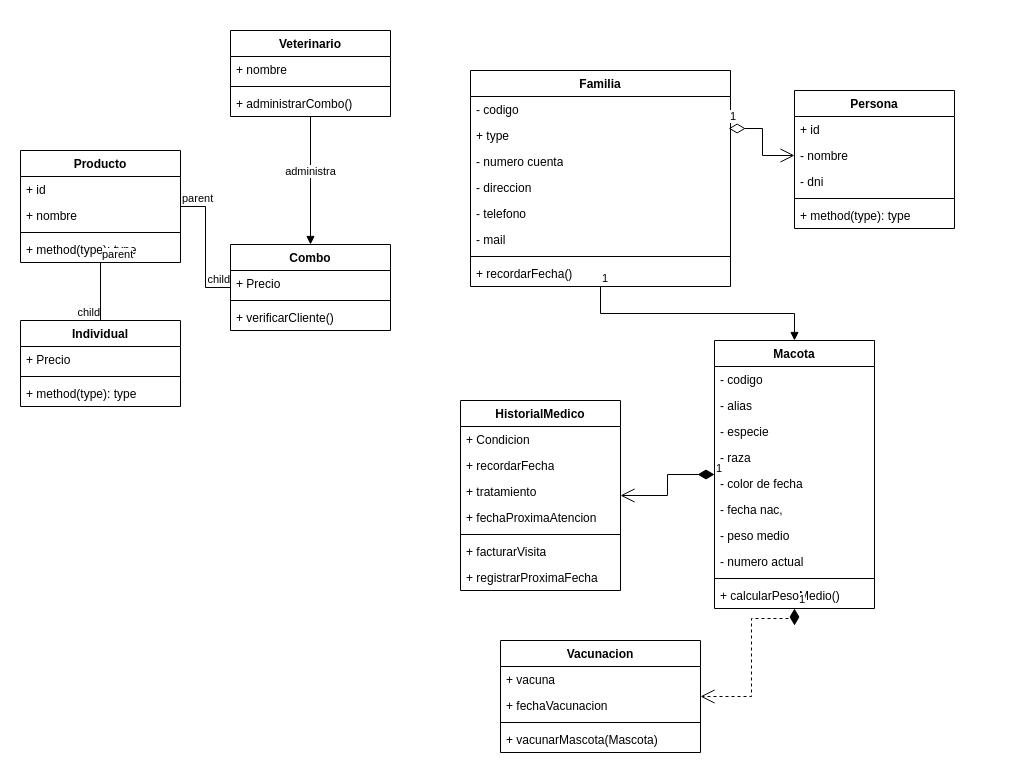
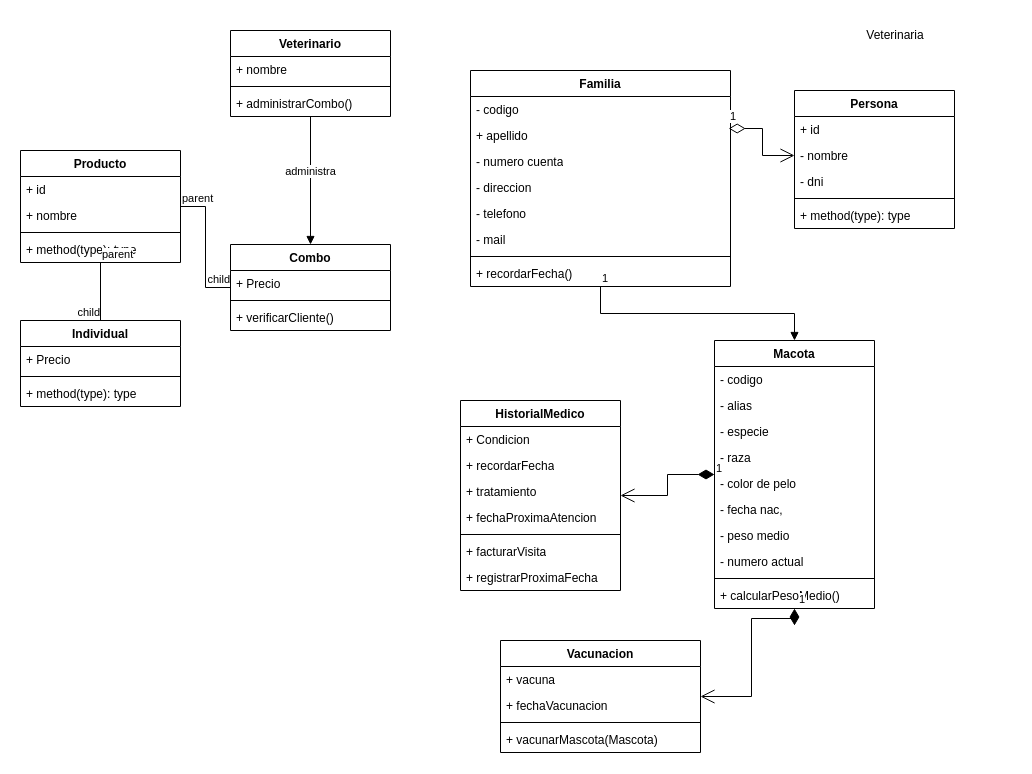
  <mxCell id="0" />
  <mxCell id="1" parent="0" />
+ <mxCell id="2" value="Veterinaria" style="text;html=1;align=center;verticalAlign=middle;whiteSpace=wrap;rounded=0;" vertex="1" parent="1"><mxGeometry x="780" y="20" width="230" height="30" as="geometry" /></mxCell>
  <mxCell id="3" value="Familia" style="swimlane;fontStyle=1;align=center;verticalAlign=top;childLayout=stackLayout;horizontal=1;startSize=26;horizontalStack=0;resizeParent=1;resizeParentMax=0;resizeLast=0;collapsible=1;marginBottom=0;whiteSpace=wrap;html=1;" vertex="1" parent="1"><mxGeometry x="470" y="70" width="260" height="216" as="geometry" /></mxCell>
  <mxCell id="4" value="- codigo" style="text;strokeColor=none;fillColor=none;align=left;verticalAlign=top;spacingLeft=4;spacingRight=4;overflow=hidden;rotatable=0;points=[[0,0.5],[1,0.5]];portConstraint=eastwest;whiteSpace=wrap;html=1;" vertex="1" parent="3"><mxGeometry y="26" width="260" height="26" as="geometry" /></mxCell>
- <mxCell id="5" value="+ type" style="text;strokeColor=none;fillColor=none;align=left;verticalAlign=top;spacingLeft=4;spacingRight=4;overflow=hidden;rotatable=0;points=[[0,0.5],[1,0.5]];portConstraint=eastwest;whiteSpace=wrap;html=1;" vertex="1" parent="3"><mxGeometry y="52" width="260" height="26" as="geometry" /></mxCell>
+ <mxCell id="5" value="+ apellido" style="text;strokeColor=none;fillColor=none;align=left;verticalAlign=top;spacingLeft=4;spacingRight=4;overflow=hidden;rotatable=0;points=[[0,0.5],[1,0.5]];portConstraint=eastwest;whiteSpace=wrap;html=1;" vertex="1" parent="3"><mxGeometry y="52" width="260" height="26" as="geometry" /></mxCell>
  <mxCell id="6" value="- numero cuenta" style="text;strokeColor=none;fillColor=none;align=left;verticalAlign=top;spacingLeft=4;spacingRight=4;overflow=hidden;rotatable=0;points=[[0,0.5],[1,0.5]];portConstraint=eastwest;whiteSpace=wrap;html=1;" vertex="1" parent="3"><mxGeometry y="78" width="260" height="26" as="geometry" /></mxCell>
  <mxCell id="7" value="- direccion" style="text;strokeColor=none;fillColor=none;align=left;verticalAlign=top;spacingLeft=4;spacingRight=4;overflow=hidden;rotatable=0;points=[[0,0.5],[1,0.5]];portConstraint=eastwest;whiteSpace=wrap;html=1;" vertex="1" parent="3"><mxGeometry y="104" width="260" height="26" as="geometry" /></mxCell>
  <mxCell id="8" value="- telefono&lt;span style=&quot;color: rgba(0, 0, 0, 0); font-family: monospace; font-size: 0px; text-wrap: nowrap;&quot;&gt;%3CmxGraphModel%3E%3Croot%3E%3CmxCell%20id%3D%220%22%2F%3E%3CmxCell%20id%3D%221%22%20parent%3D%220%22%2F%3E%3CmxCell%20id%3D%222%22%20value%3D%22-%20numero%20cuenta%22%20style%3D%22text%3BstrokeColor%3Dnone%3BfillColor%3Dnone%3Balign%3Dleft%3BverticalAlign%3Dtop%3BspacingLeft%3D4%3BspacingRight%3D4%3Boverflow%3Dhidden%3Brotatable%3D0%3Bpoints%3D%5B%5B0%2C0.5%5D%2C%5B1%2C0.5%5D%5D%3BportConstraint%3Deastwest%3BwhiteSpace%3Dwrap%3Bhtml%3D1%3B%22%20vertex%3D%221%22%20parent%3D%221%22%3E%3CmxGeometry%20x%3D%2210%22%20y%3D%22148%22%20width%3D%22260%22%20height%3D%2226%22%20as%3D%22geometry%22%2F%3E%3C%2FmxCell%3E%3C%2Froot%3E%3C%2FmxGraphModel%3E&lt;/span&gt;" style="text;strokeColor=none;fillColor=none;align=left;verticalAlign=top;spacingLeft=4;spacingRight=4;overflow=hidden;rotatable=0;points=[[0,0.5],[1,0.5]];portConstraint=eastwest;whiteSpace=wrap;html=1;" vertex="1" parent="3"><mxGeometry y="130" width="260" height="26" as="geometry" /></mxCell>
  <mxCell id="9" value="- mail" style="text;strokeColor=none;fillColor=none;align=left;verticalAlign=top;spacingLeft=4;spacingRight=4;overflow=hidden;rotatable=0;points=[[0,0.5],[1,0.5]];portConstraint=eastwest;whiteSpace=wrap;html=1;" vertex="1" parent="3"><mxGeometry y="156" width="260" height="26" as="geometry" /></mxCell>
  <mxCell id="10" value="" style="line;strokeWidth=1;fillColor=none;align=left;verticalAlign=middle;spacingTop=-1;spacingLeft=3;spacingRight=3;rotatable=0;labelPosition=right;points=[];portConstraint=eastwest;strokeColor=inherit;" vertex="1" parent="3"><mxGeometry y="182" width="260" height="8" as="geometry" /></mxCell>
  <mxCell id="11" value="+ recordarFecha()" style="text;strokeColor=none;fillColor=none;align=left;verticalAlign=top;spacingLeft=4;spacingRight=4;overflow=hidden;rotatable=0;points=[[0,0.5],[1,0.5]];portConstraint=eastwest;whiteSpace=wrap;html=1;" vertex="1" parent="3"><mxGeometry y="190" width="260" height="26" as="geometry" /></mxCell>
  <mxCell id="12" value="Persona" style="swimlane;fontStyle=1;align=center;verticalAlign=top;childLayout=stackLayout;horizontal=1;startSize=26;horizontalStack=0;resizeParent=1;resizeParentMax=0;resizeLast=0;collapsible=1;marginBottom=0;whiteSpace=wrap;html=1;" vertex="1" parent="1"><mxGeometry x="794" y="90" width="160" height="138" as="geometry" /></mxCell>
  <mxCell id="13" value="+ id" style="text;strokeColor=none;fillColor=none;align=left;verticalAlign=top;spacingLeft=4;spacingRight=4;overflow=hidden;rotatable=0;points=[[0,0.5],[1,0.5]];portConstraint=eastwest;whiteSpace=wrap;html=1;" vertex="1" parent="12"><mxGeometry y="26" width="160" height="26" as="geometry" /></mxCell>
  <mxCell id="14" value="- nombre" style="text;strokeColor=none;fillColor=none;align=left;verticalAlign=top;spacingLeft=4;spacingRight=4;overflow=hidden;rotatable=0;points=[[0,0.5],[1,0.5]];portConstraint=eastwest;whiteSpace=wrap;html=1;" vertex="1" parent="12"><mxGeometry y="52" width="160" height="26" as="geometry" /></mxCell>
  <mxCell id="15" value="- dni" style="text;strokeColor=none;fillColor=none;align=left;verticalAlign=top;spacingLeft=4;spacingRight=4;overflow=hidden;rotatable=0;points=[[0,0.5],[1,0.5]];portConstraint=eastwest;whiteSpace=wrap;html=1;" vertex="1" parent="12"><mxGeometry y="78" width="160" height="26" as="geometry" /></mxCell>
  <mxCell id="16" value="" style="line;strokeWidth=1;fillColor=none;align=left;verticalAlign=middle;spacingTop=-1;spacingLeft=3;spacingRight=3;rotatable=0;labelPosition=right;points=[];portConstraint=eastwest;strokeColor=inherit;" vertex="1" parent="12"><mxGeometry y="104" width="160" height="8" as="geometry" /></mxCell>
  <mxCell id="17" value="+ method(type): type" style="text;strokeColor=none;fillColor=none;align=left;verticalAlign=top;spacingLeft=4;spacingRight=4;overflow=hidden;rotatable=0;points=[[0,0.5],[1,0.5]];portConstraint=eastwest;whiteSpace=wrap;html=1;" vertex="1" parent="12"><mxGeometry y="112" width="160" height="26" as="geometry" /></mxCell>
  <mxCell id="18" value="1" style="endArrow=open;html=1;endSize=12;startArrow=diamondThin;startSize=14;startFill=0;edgeStyle=orthogonalEdgeStyle;align=left;verticalAlign=bottom;rounded=0;exitX=0.993;exitY=0.231;exitDx=0;exitDy=0;exitPerimeter=0;entryX=0;entryY=0.5;entryDx=0;entryDy=0;" edge="1" parent="1" source="5" target="14"><mxGeometry x="-1" y="3" relative="1" as="geometry"><mxPoint x="640" y="270" as="sourcePoint" /><mxPoint x="800" y="270" as="targetPoint" /></mxGeometry></mxCell>
  <mxCell id="19" value="Macota" style="swimlane;fontStyle=1;align=center;verticalAlign=top;childLayout=stackLayout;horizontal=1;startSize=26;horizontalStack=0;resizeParent=1;resizeParentMax=0;resizeLast=0;collapsible=1;marginBottom=0;whiteSpace=wrap;html=1;" vertex="1" parent="1"><mxGeometry x="714" y="340" width="160" height="268" as="geometry" /></mxCell>
  <mxCell id="20" value="- codigo" style="text;strokeColor=none;fillColor=none;align=left;verticalAlign=top;spacingLeft=4;spacingRight=4;overflow=hidden;rotatable=0;points=[[0,0.5],[1,0.5]];portConstraint=eastwest;whiteSpace=wrap;html=1;" vertex="1" parent="19"><mxGeometry y="26" width="160" height="26" as="geometry" /></mxCell>
  <mxCell id="21" value="- alias" style="text;strokeColor=none;fillColor=none;align=left;verticalAlign=top;spacingLeft=4;spacingRight=4;overflow=hidden;rotatable=0;points=[[0,0.5],[1,0.5]];portConstraint=eastwest;whiteSpace=wrap;html=1;" vertex="1" parent="19"><mxGeometry y="52" width="160" height="26" as="geometry" /></mxCell>
  <mxCell id="22" value="- especie" style="text;strokeColor=none;fillColor=none;align=left;verticalAlign=top;spacingLeft=4;spacingRight=4;overflow=hidden;rotatable=0;points=[[0,0.5],[1,0.5]];portConstraint=eastwest;whiteSpace=wrap;html=1;" vertex="1" parent="19"><mxGeometry y="78" width="160" height="26" as="geometry" /></mxCell>
  <mxCell id="23" value="- raza" style="text;strokeColor=none;fillColor=none;align=left;verticalAlign=top;spacingLeft=4;spacingRight=4;overflow=hidden;rotatable=0;points=[[0,0.5],[1,0.5]];portConstraint=eastwest;whiteSpace=wrap;html=1;" vertex="1" parent="19"><mxGeometry y="104" width="160" height="26" as="geometry" /></mxCell>
- <mxCell id="24" value="- color de fecha" style="text;strokeColor=none;fillColor=none;align=left;verticalAlign=top;spacingLeft=4;spacingRight=4;overflow=hidden;rotatable=0;points=[[0,0.5],[1,0.5]];portConstraint=eastwest;whiteSpace=wrap;html=1;" vertex="1" parent="19"><mxGeometry y="130" width="160" height="26" as="geometry" /></mxCell>
+ <mxCell id="24" value="- color de pelo" style="text;strokeColor=none;fillColor=none;align=left;verticalAlign=top;spacingLeft=4;spacingRight=4;overflow=hidden;rotatable=0;points=[[0,0.5],[1,0.5]];portConstraint=eastwest;whiteSpace=wrap;html=1;" vertex="1" parent="19"><mxGeometry y="130" width="160" height="26" as="geometry" /></mxCell>
  <mxCell id="25" value="- fecha nac," style="text;strokeColor=none;fillColor=none;align=left;verticalAlign=top;spacingLeft=4;spacingRight=4;overflow=hidden;rotatable=0;points=[[0,0.5],[1,0.5]];portConstraint=eastwest;whiteSpace=wrap;html=1;" vertex="1" parent="19"><mxGeometry y="156" width="160" height="26" as="geometry" /></mxCell>
  <mxCell id="26" value="- peso medio" style="text;strokeColor=none;fillColor=none;align=left;verticalAlign=top;spacingLeft=4;spacingRight=4;overflow=hidden;rotatable=0;points=[[0,0.5],[1,0.5]];portConstraint=eastwest;whiteSpace=wrap;html=1;" vertex="1" parent="19"><mxGeometry y="182" width="160" height="26" as="geometry" /></mxCell>
  <mxCell id="27" value="- numero actual" style="text;strokeColor=none;fillColor=none;align=left;verticalAlign=top;spacingLeft=4;spacingRight=4;overflow=hidden;rotatable=0;points=[[0,0.5],[1,0.5]];portConstraint=eastwest;whiteSpace=wrap;html=1;" vertex="1" parent="19"><mxGeometry y="208" width="160" height="26" as="geometry" /></mxCell>
  <mxCell id="28" value="" style="line;strokeWidth=1;fillColor=none;align=left;verticalAlign=middle;spacingTop=-1;spacingLeft=3;spacingRight=3;rotatable=0;labelPosition=right;points=[];portConstraint=eastwest;strokeColor=inherit;" vertex="1" parent="19"><mxGeometry y="234" width="160" height="8" as="geometry" /></mxCell>
  <mxCell id="29" value="+ calcularPesoMedio()" style="text;strokeColor=none;fillColor=none;align=left;verticalAlign=top;spacingLeft=4;spacingRight=4;overflow=hidden;rotatable=0;points=[[0,0.5],[1,0.5]];portConstraint=eastwest;whiteSpace=wrap;html=1;" vertex="1" parent="19"><mxGeometry y="242" width="160" height="26" as="geometry" /></mxCell>
  <mxCell id="30" value="HistorialMedico" style="swimlane;fontStyle=1;align=center;verticalAlign=top;childLayout=stackLayout;horizontal=1;startSize=26;horizontalStack=0;resizeParent=1;resizeParentMax=0;resizeLast=0;collapsible=1;marginBottom=0;whiteSpace=wrap;html=1;" vertex="1" parent="1"><mxGeometry y="400" width="160" height="190" as="geometry" x="460" /></mxCell>
  <mxCell id="31" value="+ Condicion" style="text;strokeColor=none;fillColor=none;align=left;verticalAlign=top;spacingLeft=4;spacingRight=4;overflow=hidden;rotatable=0;points=[[0,0.5],[1,0.5]];portConstraint=eastwest;whiteSpace=wrap;html=1;" vertex="1" parent="30"><mxGeometry y="26" width="160" height="26" as="geometry" /></mxCell>
  <mxCell id="32" value="+ recordarFecha" style="text;strokeColor=none;fillColor=none;align=left;verticalAlign=top;spacingLeft=4;spacingRight=4;overflow=hidden;rotatable=0;points=[[0,0.5],[1,0.5]];portConstraint=eastwest;whiteSpace=wrap;html=1;" vertex="1" parent="30"><mxGeometry y="52" width="160" height="26" as="geometry" /></mxCell>
  <mxCell id="33" value="+ tratamiento" style="text;strokeColor=none;fillColor=none;align=left;verticalAlign=top;spacingLeft=4;spacingRight=4;overflow=hidden;rotatable=0;points=[[0,0.5],[1,0.5]];portConstraint=eastwest;whiteSpace=wrap;html=1;" vertex="1" parent="30"><mxGeometry y="78" width="160" height="26" as="geometry" /></mxCell>
  <mxCell id="34" value="+ fechaProximaAtencion" style="text;strokeColor=none;fillColor=none;align=left;verticalAlign=top;spacingLeft=4;spacingRight=4;overflow=hidden;rotatable=0;points=[[0,0.5],[1,0.5]];portConstraint=eastwest;whiteSpace=wrap;html=1;" vertex="1" parent="30"><mxGeometry y="104" width="160" height="26" as="geometry" /></mxCell>
  <mxCell id="35" value="" style="line;strokeWidth=1;fillColor=none;align=left;verticalAlign=middle;spacingTop=-1;spacingLeft=3;spacingRight=3;rotatable=0;labelPosition=right;points=[];portConstraint=eastwest;strokeColor=inherit;" vertex="1" parent="30"><mxGeometry y="130" width="160" height="8" as="geometry" /></mxCell>
  <mxCell id="36" value="+ facturarVisita" style="text;strokeColor=none;fillColor=none;align=left;verticalAlign=top;spacingLeft=4;spacingRight=4;overflow=hidden;rotatable=0;points=[[0,0.5],[1,0.5]];portConstraint=eastwest;whiteSpace=wrap;html=1;" vertex="1" parent="30"><mxGeometry y="138" width="160" height="26" as="geometry" /></mxCell>
  <mxCell id="37" value="+ registrarProximaFecha" style="text;strokeColor=none;fillColor=none;align=left;verticalAlign=top;spacingLeft=4;spacingRight=4;overflow=hidden;rotatable=0;points=[[0,0.5],[1,0.5]];portConstraint=eastwest;whiteSpace=wrap;html=1;" vertex="1" parent="30"><mxGeometry y="164" width="160" height="26" as="geometry" /></mxCell>
  <mxCell id="38" value="Vacunacion" style="swimlane;fontStyle=1;align=center;verticalAlign=top;childLayout=stackLayout;horizontal=1;startSize=26;horizontalStack=0;resizeParent=1;resizeParentMax=0;resizeLast=0;collapsible=1;marginBottom=0;whiteSpace=wrap;html=1;" vertex="1" parent="1"><mxGeometry x="500" y="640" width="200" height="112" as="geometry" /></mxCell>
  <mxCell id="39" value="+ vacuna" style="text;strokeColor=none;fillColor=none;align=left;verticalAlign=top;spacingLeft=4;spacingRight=4;overflow=hidden;rotatable=0;points=[[0,0.5],[1,0.5]];portConstraint=eastwest;whiteSpace=wrap;html=1;" vertex="1" parent="38"><mxGeometry y="26" width="200" height="26" as="geometry" /></mxCell>
  <mxCell id="40" value="+ fechaVacunacion" style="text;strokeColor=none;fillColor=none;align=left;verticalAlign=top;spacingLeft=4;spacingRight=4;overflow=hidden;rotatable=0;points=[[0,0.5],[1,0.5]];portConstraint=eastwest;whiteSpace=wrap;html=1;" vertex="1" parent="38"><mxGeometry y="52" width="200" height="26" as="geometry" /></mxCell>
  <mxCell id="41" value="" style="line;strokeWidth=1;fillColor=none;align=left;verticalAlign=middle;spacingTop=-1;spacingLeft=3;spacingRight=3;rotatable=0;labelPosition=right;points=[];portConstraint=eastwest;strokeColor=inherit;" vertex="1" parent="38"><mxGeometry y="78" width="200" height="8" as="geometry" /></mxCell>
  <mxCell id="42" value="+ vacunarMascota(Mascota)" style="text;strokeColor=none;fillColor=none;align=left;verticalAlign=top;spacingLeft=4;spacingRight=4;overflow=hidden;rotatable=0;points=[[0,0.5],[1,0.5]];portConstraint=eastwest;whiteSpace=wrap;html=1;" vertex="1" parent="38"><mxGeometry y="86" width="200" height="26" as="geometry" /></mxCell>
  <mxCell id="43" value="Producto" style="swimlane;fontStyle=1;align=center;verticalAlign=top;childLayout=stackLayout;horizontal=1;startSize=26;horizontalStack=0;resizeParent=1;resizeParentMax=0;resizeLast=0;collapsible=1;marginBottom=0;whiteSpace=wrap;html=1;" vertex="1" parent="1"><mxGeometry x="20" y="150" width="160" height="112" as="geometry" /></mxCell>
  <mxCell id="44" value="+ id" style="text;strokeColor=none;fillColor=none;align=left;verticalAlign=top;spacingLeft=4;spacingRight=4;overflow=hidden;rotatable=0;points=[[0,0.5],[1,0.5]];portConstraint=eastwest;whiteSpace=wrap;html=1;" vertex="1" parent="43"><mxGeometry y="26" width="160" height="26" as="geometry" /></mxCell>
  <mxCell id="45" value="+ nombre" style="text;strokeColor=none;fillColor=none;align=left;verticalAlign=top;spacingLeft=4;spacingRight=4;overflow=hidden;rotatable=0;points=[[0,0.5],[1,0.5]];portConstraint=eastwest;whiteSpace=wrap;html=1;" vertex="1" parent="43"><mxGeometry y="52" width="160" height="26" as="geometry" /></mxCell>
  <mxCell id="46" value="" style="line;strokeWidth=1;fillColor=none;align=left;verticalAlign=middle;spacingTop=-1;spacingLeft=3;spacingRight=3;rotatable=0;labelPosition=right;points=[];portConstraint=eastwest;strokeColor=inherit;" vertex="1" parent="43"><mxGeometry y="78" width="160" height="8" as="geometry" /></mxCell>
  <mxCell id="47" value="+ method(type): type" style="text;strokeColor=none;fillColor=none;align=left;verticalAlign=top;spacingLeft=4;spacingRight=4;overflow=hidden;rotatable=0;points=[[0,0.5],[1,0.5]];portConstraint=eastwest;whiteSpace=wrap;html=1;" vertex="1" parent="43"><mxGeometry y="86" width="160" height="26" as="geometry" /></mxCell>
  <mxCell id="48" value="Individual" style="swimlane;fontStyle=1;align=center;verticalAlign=top;childLayout=stackLayout;horizontal=1;startSize=26;horizontalStack=0;resizeParent=1;resizeParentMax=0;resizeLast=0;collapsible=1;marginBottom=0;whiteSpace=wrap;html=1;" vertex="1" parent="1"><mxGeometry x="20" y="320" width="160" height="86" as="geometry" /></mxCell>
  <mxCell id="49" value="+ Precio" style="text;strokeColor=none;fillColor=none;align=left;verticalAlign=top;spacingLeft=4;spacingRight=4;overflow=hidden;rotatable=0;points=[[0,0.5],[1,0.5]];portConstraint=eastwest;whiteSpace=wrap;html=1;" vertex="1" parent="48"><mxGeometry y="26" width="160" height="26" as="geometry" /></mxCell>
  <mxCell id="50" value="" style="line;strokeWidth=1;fillColor=none;align=left;verticalAlign=middle;spacingTop=-1;spacingLeft=3;spacingRight=3;rotatable=0;labelPosition=right;points=[];portConstraint=eastwest;strokeColor=inherit;" vertex="1" parent="48"><mxGeometry y="52" width="160" height="8" as="geometry" /></mxCell>
  <mxCell id="51" value="+ method(type): type" style="text;strokeColor=none;fillColor=none;align=left;verticalAlign=top;spacingLeft=4;spacingRight=4;overflow=hidden;rotatable=0;points=[[0,0.5],[1,0.5]];portConstraint=eastwest;whiteSpace=wrap;html=1;" vertex="1" parent="48"><mxGeometry y="60" width="160" height="26" as="geometry" /></mxCell>
  <mxCell id="52" value="Combo" style="swimlane;fontStyle=1;align=center;verticalAlign=top;childLayout=stackLayout;horizontal=1;startSize=26;horizontalStack=0;resizeParent=1;resizeParentMax=0;resizeLast=0;collapsible=1;marginBottom=0;whiteSpace=wrap;html=1;" vertex="1" parent="1"><mxGeometry x="230" y="244" width="160" height="86" as="geometry" /></mxCell>
  <mxCell id="53" value="+ Precio" style="text;strokeColor=none;fillColor=none;align=left;verticalAlign=top;spacingLeft=4;spacingRight=4;overflow=hidden;rotatable=0;points=[[0,0.5],[1,0.5]];portConstraint=eastwest;whiteSpace=wrap;html=1;" vertex="1" parent="52"><mxGeometry y="26" width="160" height="26" as="geometry" /></mxCell>
  <mxCell id="54" value="" style="line;strokeWidth=1;fillColor=none;align=left;verticalAlign=middle;spacingTop=-1;spacingLeft=3;spacingRight=3;rotatable=0;labelPosition=right;points=[];portConstraint=eastwest;strokeColor=inherit;" vertex="1" parent="52"><mxGeometry y="52" width="160" height="8" as="geometry" /></mxCell>
  <mxCell id="55" value="+ verificarCliente()" style="text;strokeColor=none;fillColor=none;align=left;verticalAlign=top;spacingLeft=4;spacingRight=4;overflow=hidden;rotatable=0;points=[[0,0.5],[1,0.5]];portConstraint=eastwest;whiteSpace=wrap;html=1;" vertex="1" parent="52"><mxGeometry y="60" width="160" height="26" as="geometry" /></mxCell>
  <mxCell id="56" value="" style="endArrow=none;html=1;edgeStyle=orthogonalEdgeStyle;rounded=0;" edge="1" parent="1" source="43" target="52"><mxGeometry relative="1" as="geometry"><mxPoint x="100" y="380" as="sourcePoint" /><mxPoint x="260" y="380" as="targetPoint" /></mxGeometry></mxCell>
  <mxCell id="57" value="parent" style="edgeLabel;resizable=0;html=1;align=left;verticalAlign=bottom;" connectable="0" vertex="1" parent="56"><mxGeometry x="-1" relative="1" as="geometry" /></mxCell>
  <mxCell id="58" value="child" style="edgeLabel;resizable=0;html=1;align=right;verticalAlign=bottom;" connectable="0" vertex="1" parent="56"><mxGeometry x="1" relative="1" as="geometry" /></mxCell>
  <mxCell id="59" value="" style="endArrow=none;html=1;edgeStyle=orthogonalEdgeStyle;rounded=0;" edge="1" parent="1" source="43" target="48"><mxGeometry relative="1" as="geometry"><mxPoint x="100" y="380" as="sourcePoint" /><mxPoint x="260" y="380" as="targetPoint" /></mxGeometry></mxCell>
  <mxCell id="60" value="parent" style="edgeLabel;resizable=0;html=1;align=left;verticalAlign=bottom;" connectable="0" vertex="1" parent="59"><mxGeometry x="-1" relative="1" as="geometry" /></mxCell>
  <mxCell id="61" value="child" style="edgeLabel;resizable=0;html=1;align=right;verticalAlign=bottom;" connectable="0" vertex="1" parent="59"><mxGeometry x="1" relative="1" as="geometry" /></mxCell>
  <mxCell id="62" value="Veterinario" style="swimlane;fontStyle=1;align=center;verticalAlign=top;childLayout=stackLayout;horizontal=1;startSize=26;horizontalStack=0;resizeParent=1;resizeParentMax=0;resizeLast=0;collapsible=1;marginBottom=0;whiteSpace=wrap;html=1;" vertex="1" parent="1"><mxGeometry x="230" y="30" width="160" height="86" as="geometry" /></mxCell>
  <mxCell id="63" value="+ nombre" style="text;strokeColor=none;fillColor=none;align=left;verticalAlign=top;spacingLeft=4;spacingRight=4;overflow=hidden;rotatable=0;points=[[0,0.5],[1,0.5]];portConstraint=eastwest;whiteSpace=wrap;html=1;" vertex="1" parent="62"><mxGeometry y="26" width="160" height="26" as="geometry" /></mxCell>
  <mxCell id="64" value="" style="line;strokeWidth=1;fillColor=none;align=left;verticalAlign=middle;spacingTop=-1;spacingLeft=3;spacingRight=3;rotatable=0;labelPosition=right;points=[];portConstraint=eastwest;strokeColor=inherit;" vertex="1" parent="62"><mxGeometry y="52" width="160" height="8" as="geometry" /></mxCell>
  <mxCell id="65" value="+ administrarCombo()" style="text;strokeColor=none;fillColor=none;align=left;verticalAlign=top;spacingLeft=4;spacingRight=4;overflow=hidden;rotatable=0;points=[[0,0.5],[1,0.5]];portConstraint=eastwest;whiteSpace=wrap;html=1;" vertex="1" parent="62"><mxGeometry y="60" width="160" height="26" as="geometry" /></mxCell>
  <mxCell id="66" value="administra" style="html=1;verticalAlign=bottom;endArrow=block;curved=0;rounded=0;" edge="1" parent="1" source="62" target="52"><mxGeometry width="80" relative="1" as="geometry"><mxPoint x="230" y="160" as="sourcePoint" /><mxPoint x="310" y="160" as="targetPoint" /></mxGeometry></mxCell>
  <mxCell id="67" value="" style="endArrow=block;endFill=1;html=1;edgeStyle=orthogonalEdgeStyle;align=left;verticalAlign=top;rounded=0;" edge="1" parent="1" source="3" target="19"><mxGeometry x="-1" relative="1" as="geometry"><mxPoint x="700" y="350" as="sourcePoint" /><mxPoint x="860" y="350" as="targetPoint" /><mxPoint as="offset" /></mxGeometry></mxCell>
  <mxCell id="68" value="1" style="edgeLabel;resizable=0;html=1;align=left;verticalAlign=bottom;" connectable="0" vertex="1" parent="67"><mxGeometry x="-1" relative="1" as="geometry" /></mxCell>
  <mxCell id="69" value="1" style="endArrow=open;html=1;endSize=12;startArrow=diamondThin;startSize=14;startFill=1;edgeStyle=orthogonalEdgeStyle;align=left;verticalAlign=bottom;rounded=0;" edge="1" parent="1" source="19" target="30"><mxGeometry x="-1" y="3" relative="1" as="geometry"><mxPoint x="590" y="490" as="sourcePoint" /><mxPoint x="750" y="490" as="targetPoint" /></mxGeometry></mxCell>
- <mxCell id="70" value="1" style="endArrow=open;html=1;endSize=12;startArrow=diamondThin;startSize=14;startFill=1;edgeStyle=orthogonalEdgeStyle;align=left;verticalAlign=bottom;rounded=0;dashed=1;" edge="1" parent="1" source="19" target="38"><mxGeometry x="-1" y="3" relative="1" as="geometry"><mxPoint x="590" y="490" as="sourcePoint" /><mxPoint x="750" y="490" as="targetPoint" /><Array as="points"><mxPoint x="794" y="618" /><mxPoint x="751" y="618" /><mxPoint x="751" y="696" /></Array></mxGeometry></mxCell>
+ <mxCell id="70" value="1" style="endArrow=open;html=1;endSize=12;startArrow=diamondThin;startSize=14;startFill=1;edgeStyle=orthogonalEdgeStyle;align=left;verticalAlign=bottom;rounded=0;" edge="1" parent="1" source="19" target="38"><mxGeometry x="-1" y="3" relative="1" as="geometry"><mxPoint x="590" y="490" as="sourcePoint" /><mxPoint x="750" y="490" as="targetPoint" /><Array as="points"><mxPoint x="794" y="618" /><mxPoint x="751" y="618" /><mxPoint x="751" y="696" /></Array></mxGeometry></mxCell>
